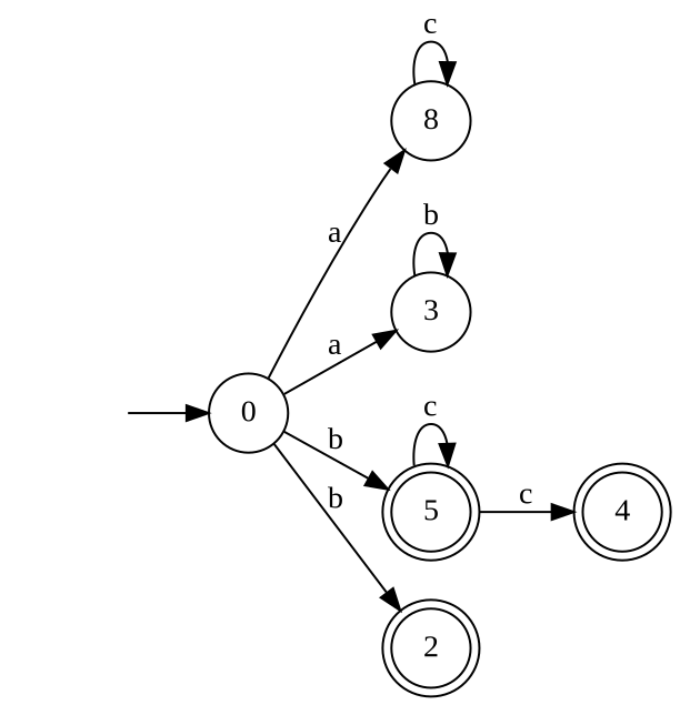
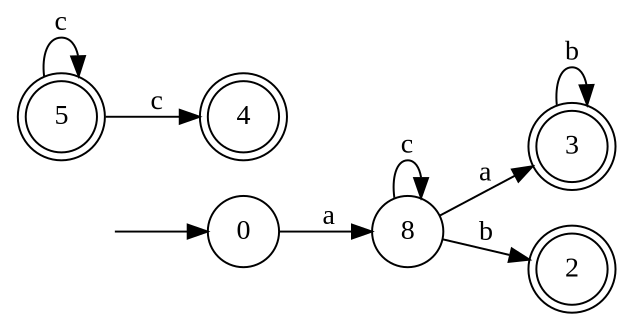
  digraph {
    fontname="Liberation Serif"
    rankdir=LR
    node [fontname="Liberation Serif" shape=circle]
    edge [fontname="Liberation Serif"]
    "" [shape=none]
    0
    n3 [label=8]
-   3
+   3 [shape=doublecircle]
    5 [shape=doublecircle]
    2 [shape=doublecircle]
    4 [shape=doublecircle]
    "" -> 0
    0 -> n3 [label=a]
-   0 -> 3 [label=a]
-   0 -> 5 [label=b]
+   n3 -> 3 [label=a]
    n3 -> n3 [label=c]
-   0 -> 2 [label=b]
+   n3 -> 2 [label=b]
    3 -> 3 [label=b]
    5 -> 5 [label=c]
    5 -> 4 [label=c]
  }
